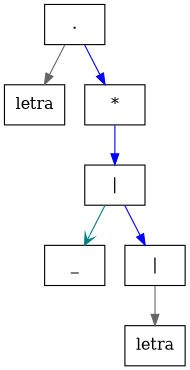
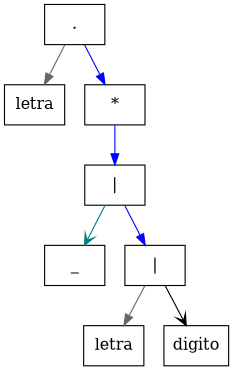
  digraph {
    concentrate=true
    rankdir=UD
    node [shape=box]
    edge [color=blue arrowhead=normal]
    n1 [label="."]
    n2 [label=letra]
    n3 [label="*"]
    n4 [label="|"]
    n5 [label=_]
    n6 [label="|"]
    n7 [label=letra]
+   n8 [label=digito]
    n1 -> n2 [color=gray40]
    n1 -> n3
    n3 -> n4
    n4 -> n5 [color=teal arrowhead=vee]
    n4 -> n6
    n6 -> n7 [color=gray40]
+   n6 -> n8 [color=black arrowhead=vee]
  }
